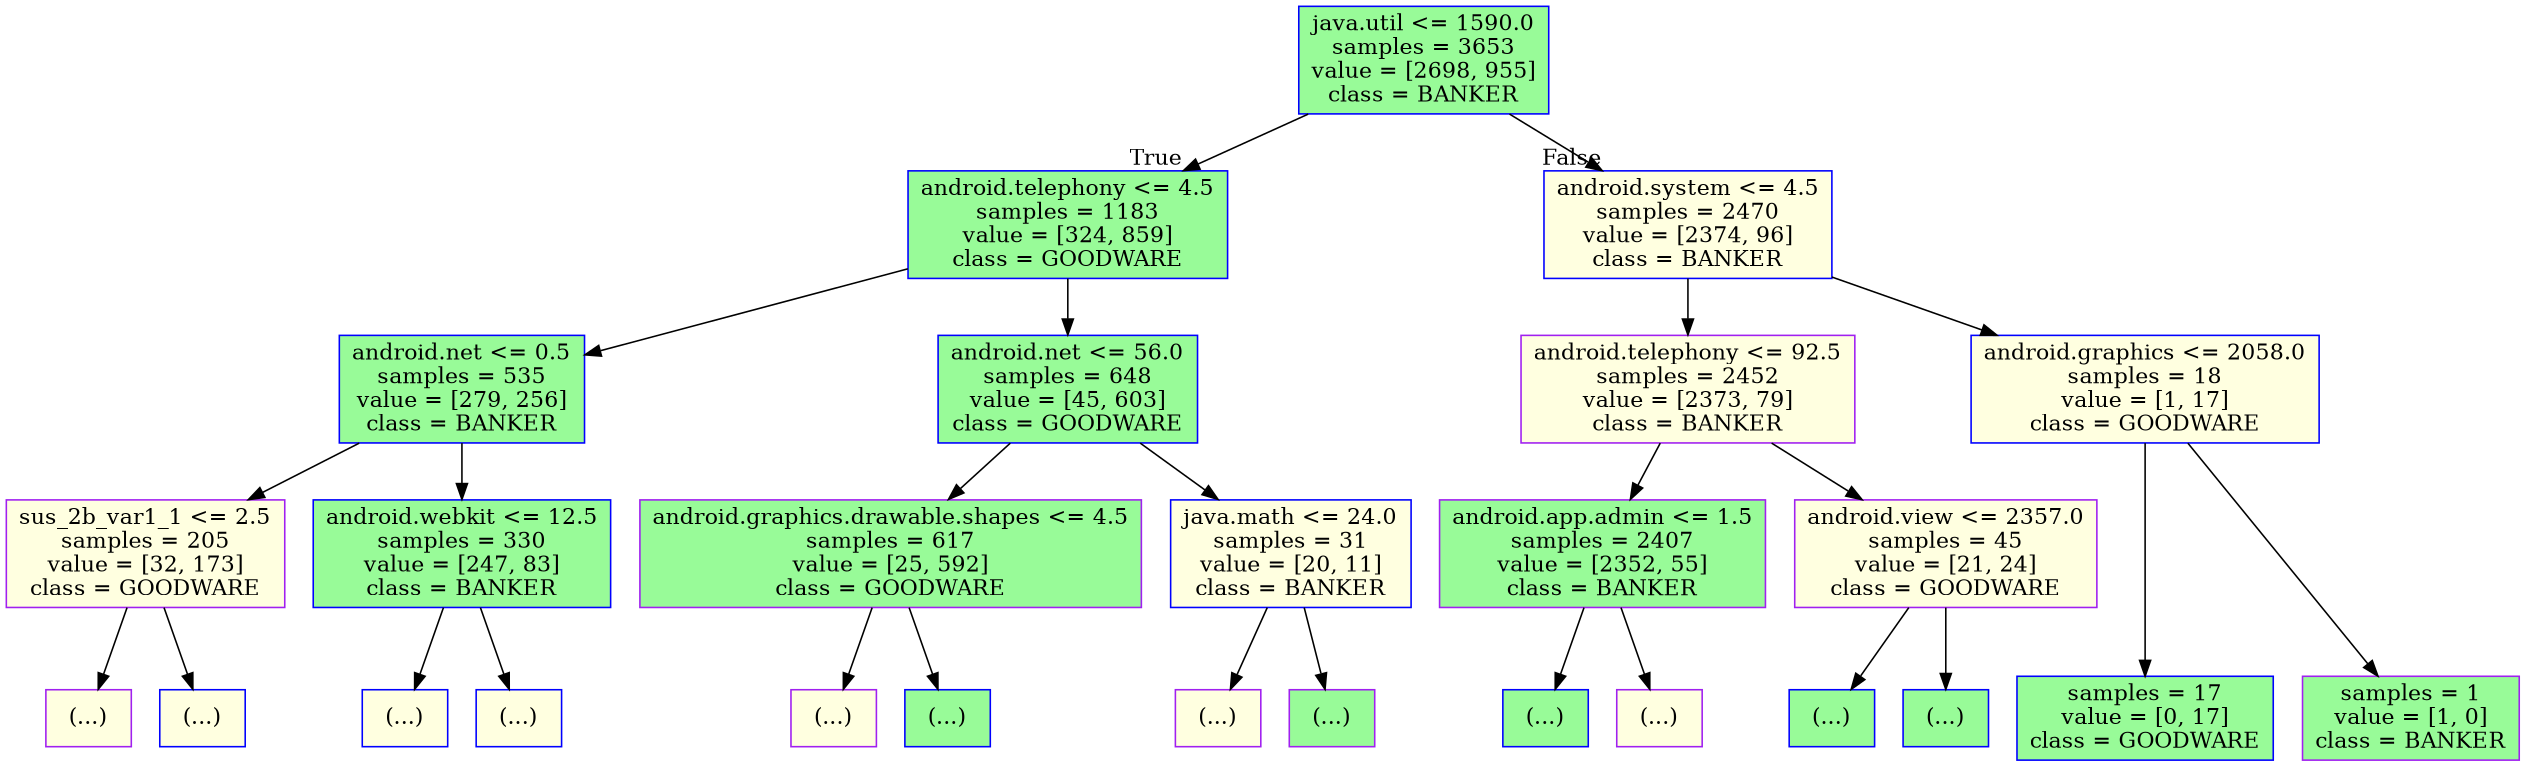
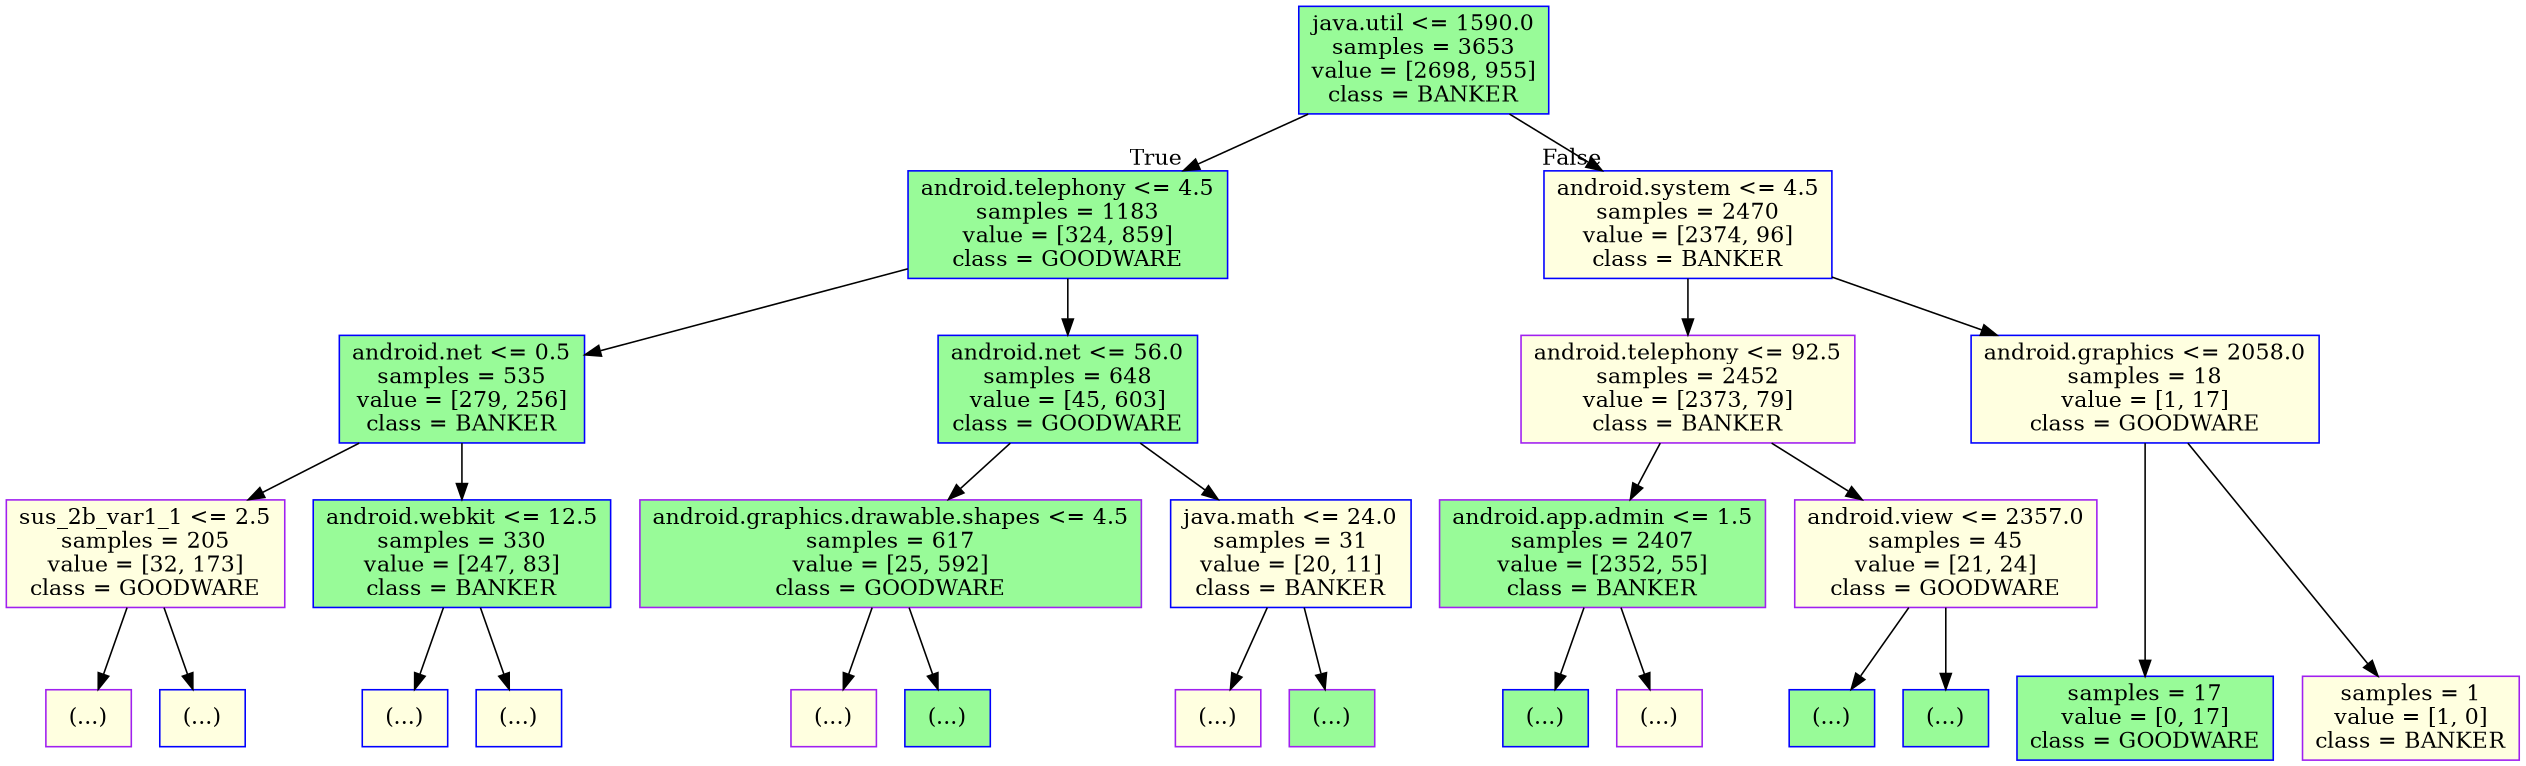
  digraph {
    ranksep=equally
    splines=polyline
    node [color=blue fillcolor=lightyellow shape=box style=filled]
    n1 [fillcolor=palegreen label="java.util <= 1590.0\nsamples = 3653\nvalue = [2698, 955]\nclass = BANKER"]
    n2 [fillcolor=palegreen label="android.telephony <= 4.5\nsamples = 1183\nvalue = [324, 859]\nclass = GOODWARE"]
    n3 [label="android.system <= 4.5\nsamples = 2470\nvalue = [2374, 96]\nclass = BANKER"]
    n4 [fillcolor=palegreen label="android.net <= 0.5\nsamples = 535\nvalue = [279, 256]\nclass = BANKER"]
    n5 [fillcolor=palegreen label="android.net <= 56.0\nsamples = 648\nvalue = [45, 603]\nclass = GOODWARE"]
    n6 [color=purple label="android.telephony <= 92.5\nsamples = 2452\nvalue = [2373, 79]\nclass = BANKER"]
    n7 [label="android.graphics <= 2058.0\nsamples = 18\nvalue = [1, 17]\nclass = GOODWARE"]
    n8 [color=purple label="sus_2b_var1_1 <= 2.5\nsamples = 205\nvalue = [32, 173]\nclass = GOODWARE"]
    n9 [fillcolor=palegreen label="android.webkit <= 12.5\nsamples = 330\nvalue = [247, 83]\nclass = BANKER"]
    n10 [color=purple fillcolor=palegreen label="android.graphics.drawable.shapes <= 4.5\nsamples = 617\nvalue = [25, 592]\nclass = GOODWARE"]
    n11 [label="java.math <= 24.0\nsamples = 31\nvalue = [20, 11]\nclass = BANKER"]
    n12 [color=purple fillcolor=palegreen label="android.app.admin <= 1.5\nsamples = 2407\nvalue = [2352, 55]\nclass = BANKER"]
    n13 [color=purple label="android.view <= 2357.0\nsamples = 45\nvalue = [21, 24]\nclass = GOODWARE"]
    n14 [color=purple label="(...)"]
    n15 [label="(...)"]
    n16 [label="(...)"]
    n17 [label="(...)"]
    n18 [color=purple label="(...)"]
    n19 [fillcolor=palegreen label="(...)"]
    n20 [color=purple label="(...)"]
    n21 [color=purple fillcolor=palegreen label="(...)"]
    n22 [fillcolor=palegreen label="(...)"]
    n23 [color=purple label="(...)"]
    n24 [fillcolor=palegreen label="(...)"]
    n25 [fillcolor=palegreen label="(...)"]
    n26 [fillcolor=palegreen label="samples = 17\nvalue = [0, 17]\nclass = GOODWARE"]
-   n27 [color=purple fillcolor=palegreen label="samples = 1\nvalue = [1, 0]\nclass = BANKER"]
+   n27 [color=purple label="samples = 1\nvalue = [1, 0]\nclass = BANKER"]
    subgraph sub_1 {
      rank=same
      n1
    }
    subgraph sub_2 {
      rank=same
      n2
      n3
    }
    subgraph sub_3 {
      rank=same
      n4
      n5
      n6
      n7
    }
    subgraph sub_4 {
      rank=same
      n8
      n9
      n10
      n11
      n12
      n13
    }
    subgraph sub_5 {
      rank=same
      n14
      n15
      n16
      n17
      n18
      n19
      n20
      n21
      n22
      n23
      n24
      n25
      n26
      n27
    }
    n1 -> n2 [headlabel=True labelangle=45 labeldistance=2.5]
    n1 -> n3 [headlabel=False labelangle=-45 labeldistance=2.5]
    n2 -> n4
    n2 -> n5
    n3 -> n6
    n3 -> n7
    n4 -> n8
    n4 -> n9
    n5 -> n10
    n5 -> n11
    n6 -> n12
    n6 -> n13
    n7 -> n26
    n7 -> n27
    n8 -> n14
    n8 -> n15
    n9 -> n16
    n9 -> n17
    n10 -> n18
    n10 -> n19
    n11 -> n20
    n11 -> n21
    n12 -> n22
    n12 -> n23
    n13 -> n24
    n13 -> n25
  }
